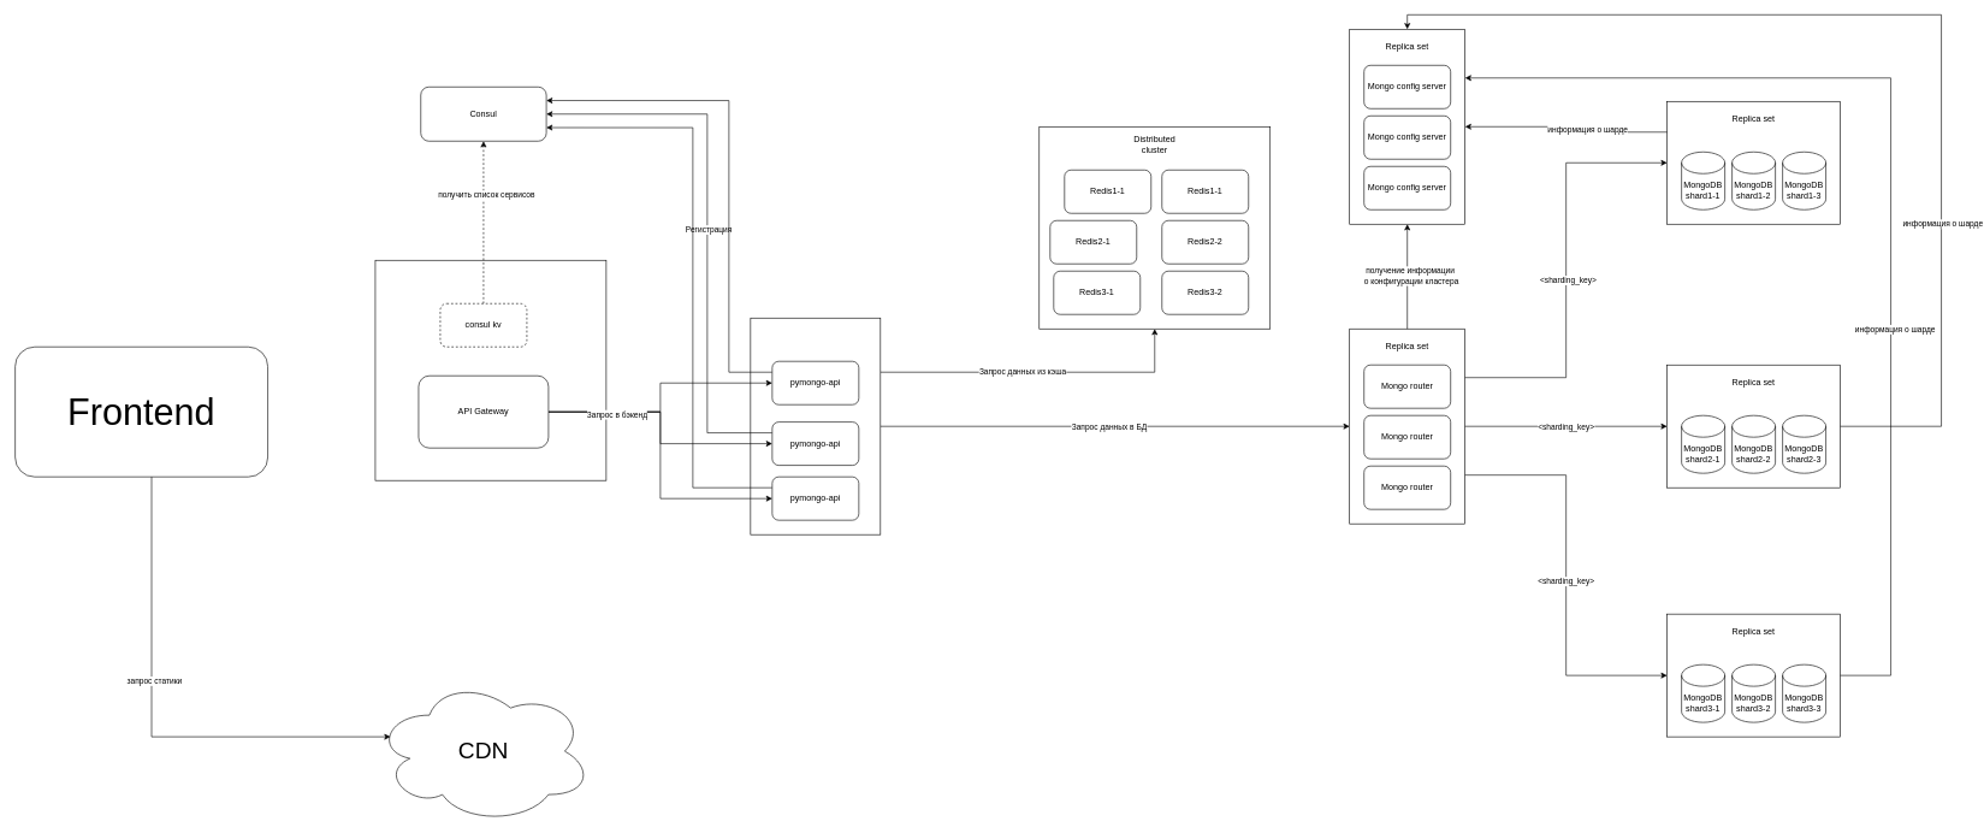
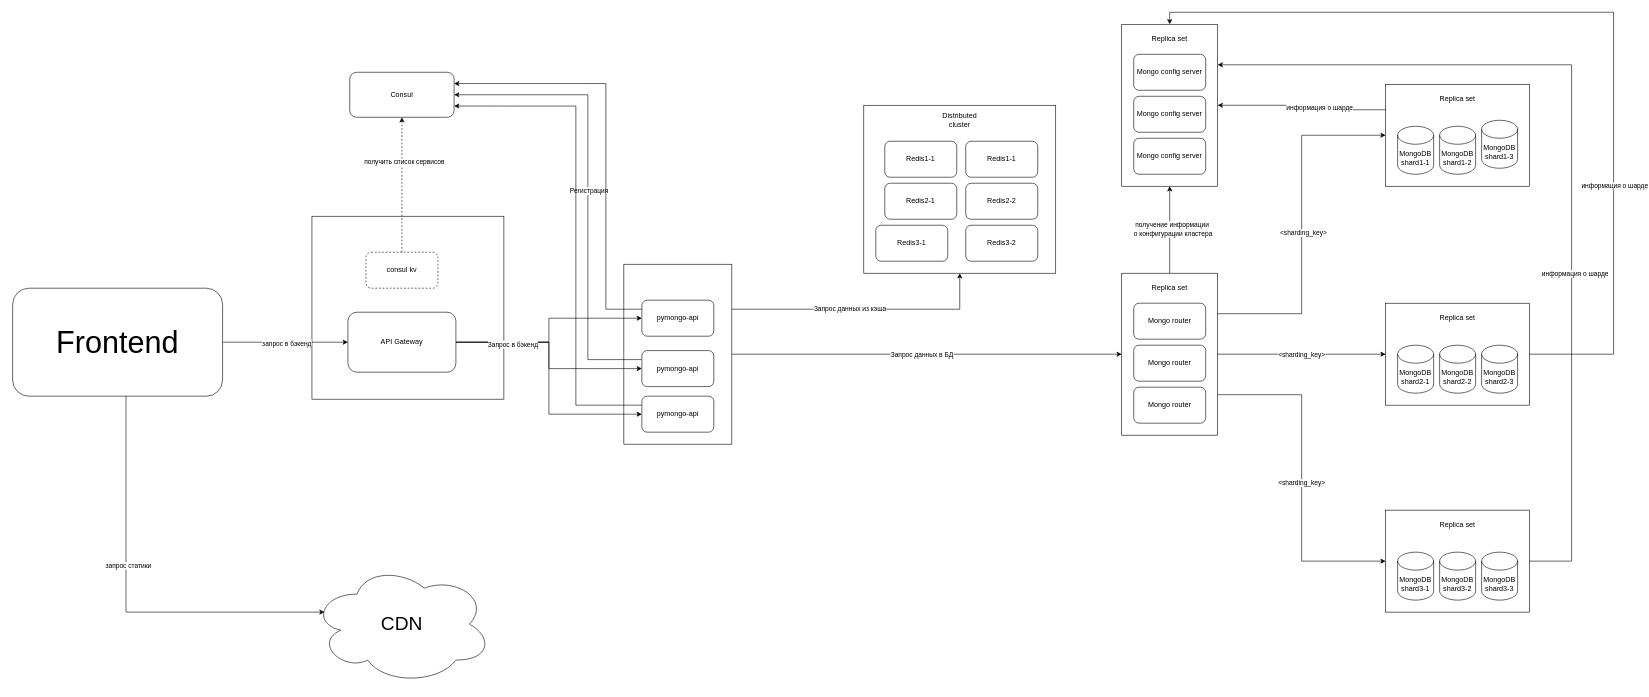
  <mxCell id="0" />
  <mxCell id="1" parent="0" />
  <mxCell id="2" value="" style="rounded=0;whiteSpace=wrap;html=1;" vertex="1" parent="1"><mxGeometry x="519" y="360" width="320" height="305" as="geometry" /></mxCell>
  <mxCell id="3" style="edgeStyle=orthogonalEdgeStyle;rounded=0;orthogonalLoop=1;jettySize=auto;html=1;entryX=0;entryY=0.5;entryDx=0;entryDy=0;" edge="1" parent="1" source="7" target="36"><mxGeometry relative="1" as="geometry" /></mxCell>
  <mxCell id="4" value="Запрос данных в БД" style="edgeLabel;html=1;align=center;verticalAlign=middle;resizable=0;points=[];" vertex="1" connectable="0" parent="3"><mxGeometry x="-0.028" y="-1" relative="1" as="geometry"><mxPoint as="offset" /></mxGeometry></mxCell>
  <mxCell id="5" style="edgeStyle=orthogonalEdgeStyle;rounded=0;orthogonalLoop=1;jettySize=auto;html=1;exitX=1;exitY=0.25;exitDx=0;exitDy=0;entryX=0.5;entryY=1;entryDx=0;entryDy=0;" edge="1" parent="1" source="7" target="54"><mxGeometry relative="1" as="geometry" /></mxCell>
  <mxCell id="6" value="Запрос данных из кэша" style="edgeLabel;html=1;align=center;verticalAlign=middle;resizable=0;points=[];" vertex="1" connectable="0" parent="5"><mxGeometry x="-0.113" y="1" relative="1" as="geometry"><mxPoint x="1" as="offset" /></mxGeometry></mxCell>
  <mxCell id="7" value="" style="rounded=0;whiteSpace=wrap;html=1;" vertex="1" parent="1"><mxGeometry x="1039" y="440" width="180" height="300" as="geometry" /></mxCell>
  <mxCell id="8" style="edgeStyle=orthogonalEdgeStyle;rounded=0;orthogonalLoop=1;jettySize=auto;html=1;exitX=0;exitY=0.25;exitDx=0;exitDy=0;entryX=1;entryY=0.5;entryDx=0;entryDy=0;" edge="1" parent="1" source="10" target="76"><mxGeometry relative="1" as="geometry"><Array as="points"><mxPoint x="979" y="599" /><mxPoint x="979" y="158" /></Array></mxGeometry></mxCell>
  <mxCell id="9" value="Регистрация" style="edgeLabel;html=1;align=center;verticalAlign=middle;resizable=0;points=[];" vertex="1" connectable="0" parent="8"><mxGeometry x="-0.011" relative="1" as="geometry"><mxPoint x="1" y="1" as="offset" /></mxGeometry></mxCell>
  <mxCell id="10" value="pymongo-api" style="rounded=1;whiteSpace=wrap;html=1;" parent="1" vertex="1"><mxGeometry x="1069" y="584" width="120" height="60" as="geometry" /></mxCell>
  <mxCell id="11" value="" style="group" parent="1" vertex="1" connectable="0"><mxGeometry x="2309" y="850" width="240" height="170" as="geometry" /></mxCell>
  <mxCell id="12" value="" style="rounded=0;whiteSpace=wrap;html=1;" parent="11" vertex="1"><mxGeometry width="240" height="170" as="geometry" /></mxCell>
  <mxCell id="13" value="MongoDB&lt;div&gt;shard3-1&lt;/div&gt;" style="shape=cylinder3;whiteSpace=wrap;html=1;boundedLbl=1;backgroundOutline=1;size=15;" parent="11" vertex="1"><mxGeometry x="20" y="70" width="60" height="80" as="geometry" /></mxCell>
  <mxCell id="14" value="MongoDB&lt;div&gt;shard3-2&lt;/div&gt;" style="shape=cylinder3;whiteSpace=wrap;html=1;boundedLbl=1;backgroundOutline=1;size=15;" parent="11" vertex="1"><mxGeometry x="90" y="70" width="60" height="80" as="geometry" /></mxCell>
  <mxCell id="15" value="MongoDB&lt;div&gt;shard3-3&lt;/div&gt;" style="shape=cylinder3;whiteSpace=wrap;html=1;boundedLbl=1;backgroundOutline=1;size=15;" parent="11" vertex="1"><mxGeometry x="160" y="70" width="60" height="80" as="geometry" /></mxCell>
  <mxCell id="16" value="Replica set" style="text;html=1;align=center;verticalAlign=middle;whiteSpace=wrap;rounded=0;" parent="11" vertex="1"><mxGeometry x="75" y="10" width="90" height="30" as="geometry" /></mxCell>
  <mxCell id="17" value="" style="group" parent="1" vertex="1" connectable="0"><mxGeometry x="2309" y="505" width="240" height="170" as="geometry" /></mxCell>
  <mxCell id="18" value="" style="rounded=0;whiteSpace=wrap;html=1;" parent="17" vertex="1"><mxGeometry width="240" height="170" as="geometry" /></mxCell>
  <mxCell id="19" value="MongoDB&lt;br&gt;shard2-1" style="shape=cylinder3;whiteSpace=wrap;html=1;boundedLbl=1;backgroundOutline=1;size=15;" parent="17" vertex="1"><mxGeometry x="20" y="70" width="60" height="80" as="geometry" /></mxCell>
  <mxCell id="20" value="MongoDB&lt;br&gt;shard2-2" style="shape=cylinder3;whiteSpace=wrap;html=1;boundedLbl=1;backgroundOutline=1;size=15;" parent="17" vertex="1"><mxGeometry x="90" y="70" width="60" height="80" as="geometry" /></mxCell>
  <mxCell id="21" value="MongoDB&lt;br&gt;shard2-3" style="shape=cylinder3;whiteSpace=wrap;html=1;boundedLbl=1;backgroundOutline=1;size=15;" parent="17" vertex="1"><mxGeometry x="160" y="70" width="60" height="80" as="geometry" /></mxCell>
  <mxCell id="22" value="Replica set" style="text;html=1;align=center;verticalAlign=middle;whiteSpace=wrap;rounded=0;" parent="17" vertex="1"><mxGeometry x="75" y="10" width="90" height="30" as="geometry" /></mxCell>
  <mxCell id="23" value="" style="group" parent="1" vertex="1" connectable="0"><mxGeometry x="2309" y="140" width="240" height="170" as="geometry" /></mxCell>
  <mxCell id="24" value="" style="rounded=0;whiteSpace=wrap;html=1;" parent="23" vertex="1"><mxGeometry width="240" height="170" as="geometry" /></mxCell>
  <mxCell id="25" value="MongoDB&lt;div&gt;shard1-1&lt;/div&gt;" style="shape=cylinder3;whiteSpace=wrap;html=1;boundedLbl=1;backgroundOutline=1;size=15;" parent="23" vertex="1"><mxGeometry x="20" y="70" width="60" height="80" as="geometry" /></mxCell>
  <mxCell id="26" value="MongoDB&lt;div&gt;shard1-2&lt;/div&gt;" style="shape=cylinder3;whiteSpace=wrap;html=1;boundedLbl=1;backgroundOutline=1;size=15;" parent="23" vertex="1"><mxGeometry x="90" y="70" width="60" height="80" as="geometry" /></mxCell>
- <mxCell id="27" value="MongoDB&lt;div&gt;shard1-3&lt;/div&gt;" style="shape=cylinder3;whiteSpace=wrap;html=1;boundedLbl=1;backgroundOutline=1;size=15;" parent="23" vertex="1"><mxGeometry x="160" y="70" width="60" height="80" as="geometry" /></mxCell>
+ <mxCell id="27" value="MongoDB&lt;div&gt;shard1-3&lt;/div&gt;" style="shape=cylinder3;whiteSpace=wrap;html=1;boundedLbl=1;backgroundOutline=1;size=15;" parent="23" vertex="1"><mxGeometry x="160" y="60" width="60" height="80" as="geometry" /></mxCell>
  <mxCell id="28" value="Replica set" style="text;html=1;align=center;verticalAlign=middle;whiteSpace=wrap;rounded=0;" parent="23" vertex="1"><mxGeometry x="75" y="10" width="90" height="30" as="geometry" /></mxCell>
  <mxCell id="29" value="" style="group" parent="1" vertex="1" connectable="0"><mxGeometry x="1869" y="40" width="160" height="270" as="geometry" /></mxCell>
  <mxCell id="30" value="" style="rounded=0;whiteSpace=wrap;html=1;" parent="29" vertex="1"><mxGeometry width="160" height="270" as="geometry" /></mxCell>
  <mxCell id="31" value="Mongo config server" style="rounded=1;whiteSpace=wrap;html=1;" parent="29" vertex="1"><mxGeometry x="20" y="50" width="120" height="60" as="geometry" /></mxCell>
  <mxCell id="32" value="Mongo config server" style="rounded=1;whiteSpace=wrap;html=1;" parent="29" vertex="1"><mxGeometry x="20" y="120" width="120" height="60" as="geometry" /></mxCell>
  <mxCell id="33" value="Mongo config server" style="rounded=1;whiteSpace=wrap;html=1;" parent="29" vertex="1"><mxGeometry x="20" y="190" width="120" height="60" as="geometry" /></mxCell>
  <mxCell id="34" value="Replica set" style="text;html=1;align=center;verticalAlign=middle;whiteSpace=wrap;rounded=0;" parent="29" vertex="1"><mxGeometry x="35" y="10" width="90" height="30" as="geometry" /></mxCell>
  <mxCell id="35" value="" style="group" parent="1" vertex="1" connectable="0"><mxGeometry x="1869" y="455" width="160" height="270" as="geometry" /></mxCell>
  <mxCell id="36" value="" style="rounded=0;whiteSpace=wrap;html=1;" parent="35" vertex="1"><mxGeometry width="160" height="270" as="geometry" /></mxCell>
  <mxCell id="37" value="Mongo router" style="rounded=1;whiteSpace=wrap;html=1;" parent="35" vertex="1"><mxGeometry x="20" y="50" width="120" height="60" as="geometry" /></mxCell>
  <mxCell id="38" value="Mongo router" style="rounded=1;whiteSpace=wrap;html=1;" parent="35" vertex="1"><mxGeometry x="20" y="120" width="120" height="60" as="geometry" /></mxCell>
  <mxCell id="39" value="Mongo router" style="rounded=1;whiteSpace=wrap;html=1;" parent="35" vertex="1"><mxGeometry x="20" y="190" width="120" height="60" as="geometry" /></mxCell>
  <mxCell id="40" value="Replica set" style="text;html=1;align=center;verticalAlign=middle;whiteSpace=wrap;rounded=0;" parent="35" vertex="1"><mxGeometry x="35" y="10" width="90" height="30" as="geometry" /></mxCell>
  <mxCell id="41" style="edgeStyle=orthogonalEdgeStyle;rounded=0;orthogonalLoop=1;jettySize=auto;html=1;entryX=0;entryY=0.5;entryDx=0;entryDy=0;" parent="1" source="36" target="18" edge="1"><mxGeometry relative="1" as="geometry" /></mxCell>
  <mxCell id="42" value="&amp;lt;sharding_key&amp;gt;" style="edgeLabel;html=1;align=center;verticalAlign=middle;resizable=0;points=[];" vertex="1" connectable="0" parent="41"><mxGeometry x="-0.014" y="-1" relative="1" as="geometry"><mxPoint x="1" as="offset" /></mxGeometry></mxCell>
  <mxCell id="43" style="edgeStyle=orthogonalEdgeStyle;rounded=0;orthogonalLoop=1;jettySize=auto;html=1;exitX=1;exitY=0.25;exitDx=0;exitDy=0;entryX=0;entryY=0.5;entryDx=0;entryDy=0;" parent="1" source="36" target="24" edge="1"><mxGeometry relative="1" as="geometry" /></mxCell>
  <mxCell id="44" value="&amp;lt;sharding_key&amp;gt;" style="edgeLabel;html=1;align=center;verticalAlign=middle;resizable=0;points=[];" vertex="1" connectable="0" parent="43"><mxGeometry x="-0.049" y="-2" relative="1" as="geometry"><mxPoint as="offset" /></mxGeometry></mxCell>
  <mxCell id="45" style="edgeStyle=orthogonalEdgeStyle;rounded=0;orthogonalLoop=1;jettySize=auto;html=1;exitX=1;exitY=0.75;exitDx=0;exitDy=0;entryX=0;entryY=0.5;entryDx=0;entryDy=0;" parent="1" source="36" target="12" edge="1"><mxGeometry relative="1" as="geometry" /></mxCell>
  <mxCell id="46" value="&amp;lt;sharding_key&amp;gt;" style="edgeLabel;html=1;align=center;verticalAlign=middle;resizable=0;points=[];" vertex="1" connectable="0" parent="45"><mxGeometry x="0.028" y="-1" relative="1" as="geometry"><mxPoint as="offset" /></mxGeometry></mxCell>
  <mxCell id="47" style="edgeStyle=orthogonalEdgeStyle;rounded=0;orthogonalLoop=1;jettySize=auto;html=1;exitX=1;exitY=0.5;exitDx=0;exitDy=0;entryX=0.5;entryY=0;entryDx=0;entryDy=0;" parent="1" source="18" target="30" edge="1"><mxGeometry relative="1" as="geometry"><Array as="points"><mxPoint x="2689" y="590" /><mxPoint x="2689" y="20" /><mxPoint x="1949" y="20" /></Array></mxGeometry></mxCell>
  <mxCell id="48" value="информация о шарде" style="edgeLabel;html=1;align=center;verticalAlign=middle;resizable=0;points=[];" vertex="1" connectable="0" parent="47"><mxGeometry x="-0.428" y="-1" relative="1" as="geometry"><mxPoint y="-1" as="offset" /></mxGeometry></mxCell>
  <mxCell id="49" style="edgeStyle=orthogonalEdgeStyle;rounded=0;orthogonalLoop=1;jettySize=auto;html=1;exitX=1;exitY=0.5;exitDx=0;exitDy=0;entryX=1;entryY=0.25;entryDx=0;entryDy=0;" parent="1" source="12" target="30" edge="1"><mxGeometry relative="1" as="geometry"><Array as="points"><mxPoint x="2619" y="935" /><mxPoint x="2619" y="107" /></Array></mxGeometry></mxCell>
  <mxCell id="50" value="информация о шарде" style="edgeLabel;html=1;align=center;verticalAlign=middle;resizable=0;points=[];" vertex="1" connectable="0" parent="49"><mxGeometry x="-0.262" y="-5" relative="1" as="geometry"><mxPoint as="offset" /></mxGeometry></mxCell>
  <mxCell id="51" style="edgeStyle=orthogonalEdgeStyle;rounded=0;orthogonalLoop=1;jettySize=auto;html=1;exitX=0;exitY=0.25;exitDx=0;exitDy=0;entryX=1;entryY=0.5;entryDx=0;entryDy=0;" parent="1" source="24" target="30" edge="1"><mxGeometry relative="1" as="geometry" /></mxCell>
  <mxCell id="52" value="информация о шарде" style="edgeLabel;html=1;align=center;verticalAlign=middle;resizable=0;points=[];" vertex="1" connectable="0" parent="51"><mxGeometry x="-0.235" y="-4" relative="1" as="geometry"><mxPoint x="-1" as="offset" /></mxGeometry></mxCell>
  <mxCell id="53" value="" style="group" parent="1" vertex="1" connectable="0"><mxGeometry x="1439" y="175" width="320" height="280" as="geometry" /></mxCell>
  <mxCell id="54" value="" style="rounded=0;whiteSpace=wrap;html=1;container=0;" parent="53" vertex="1"><mxGeometry width="320" height="280" as="geometry" /></mxCell>
  <mxCell id="55" value="Redis3-1" style="rounded=1;whiteSpace=wrap;html=1;container=0;" parent="53" vertex="1"><mxGeometry x="20" y="200" width="120" height="60" as="geometry" /></mxCell>
- <mxCell id="56" value="Redis2-1" style="rounded=1;whiteSpace=wrap;html=1;container=0;" parent="53" vertex="1"><mxGeometry x="15" y="130" width="120" height="60" as="geometry" /></mxCell>
+ <mxCell id="56" value="Redis2-1" style="rounded=1;whiteSpace=wrap;html=1;container=0;" parent="53" vertex="1"><mxGeometry x="35" y="130" width="120" height="60" as="geometry" /></mxCell>
  <mxCell id="57" value="Redis1-1" style="rounded=1;whiteSpace=wrap;html=1;container=0;" parent="53" vertex="1"><mxGeometry x="35" y="60" width="120" height="60" as="geometry" /></mxCell>
  <mxCell id="58" value="Distributed cluster" style="text;html=1;align=center;verticalAlign=middle;whiteSpace=wrap;rounded=0;container=0;" parent="53" vertex="1"><mxGeometry x="130" y="10" width="60" height="30" as="geometry" /></mxCell>
  <mxCell id="59" value="Redis1-1" style="rounded=1;whiteSpace=wrap;html=1;container=0;" parent="53" vertex="1"><mxGeometry x="170" y="60" width="120" height="60" as="geometry" /></mxCell>
  <mxCell id="60" value="Redis2-2" style="rounded=1;whiteSpace=wrap;html=1;container=0;" parent="53" vertex="1"><mxGeometry x="170" y="130" width="120" height="60" as="geometry" /></mxCell>
  <mxCell id="61" value="Redis3-2" style="rounded=1;whiteSpace=wrap;html=1;container=0;" parent="53" vertex="1"><mxGeometry x="170" y="200" width="120" height="60" as="geometry" /></mxCell>
  <mxCell id="62" style="edgeStyle=orthogonalEdgeStyle;rounded=0;orthogonalLoop=1;jettySize=auto;html=1;exitX=0;exitY=0.25;exitDx=0;exitDy=0;entryX=1;entryY=0.25;entryDx=0;entryDy=0;" edge="1" parent="1" source="63" target="76"><mxGeometry relative="1" as="geometry"><Array as="points"><mxPoint x="1009" y="515" /><mxPoint x="1009" y="139" /></Array></mxGeometry></mxCell>
  <mxCell id="63" value="pymongo-api" style="rounded=1;whiteSpace=wrap;html=1;" vertex="1" parent="1"><mxGeometry x="1069" y="500" width="120" height="60" as="geometry" /></mxCell>
  <mxCell id="64" style="edgeStyle=orthogonalEdgeStyle;rounded=0;orthogonalLoop=1;jettySize=auto;html=1;exitX=0;exitY=0.25;exitDx=0;exitDy=0;entryX=1;entryY=0.75;entryDx=0;entryDy=0;" edge="1" parent="1" source="65" target="76"><mxGeometry relative="1" as="geometry"><Array as="points"><mxPoint x="959" y="675" /><mxPoint x="959" y="176" /></Array></mxGeometry></mxCell>
  <mxCell id="65" value="pymongo-api" style="rounded=1;whiteSpace=wrap;html=1;" vertex="1" parent="1"><mxGeometry x="1069" y="660" width="120" height="60" as="geometry" /></mxCell>
+ <mxCell id="66" style="edgeStyle=orthogonalEdgeStyle;rounded=0;orthogonalLoop=1;jettySize=auto;html=1;entryX=0;entryY=0.5;entryDx=0;entryDy=0;" edge="1" parent="1" source="68" target="75"><mxGeometry relative="1" as="geometry" /></mxCell>
+ <mxCell id="67" value="запрос в бэкенд" style="edgeLabel;html=1;align=center;verticalAlign=middle;resizable=0;points=[];" vertex="1" connectable="0" parent="66"><mxGeometry x="0.018" y="-1" relative="1" as="geometry"><mxPoint as="offset" /></mxGeometry></mxCell>
  <mxCell id="68" value="Frontend" style="rounded=1;whiteSpace=wrap;html=1;fontSize=51;" vertex="1" parent="1"><mxGeometry x="20" y="480" width="350" height="180" as="geometry" /></mxCell>
  <mxCell id="69" style="edgeStyle=orthogonalEdgeStyle;rounded=0;orthogonalLoop=1;jettySize=auto;html=1;entryX=0.5;entryY=1;entryDx=0;entryDy=0;exitX=0.5;exitY=0;exitDx=0;exitDy=0;dashed=1;" edge="1" parent="1" source="79" target="76"><mxGeometry relative="1" as="geometry" /></mxCell>
  <mxCell id="70" value="получить список сервисов" style="edgeLabel;html=1;align=center;verticalAlign=middle;resizable=0;points=[];" vertex="1" connectable="0" parent="69"><mxGeometry x="0.34" y="-3" relative="1" as="geometry"><mxPoint as="offset" /></mxGeometry></mxCell>
  <mxCell id="71" style="edgeStyle=orthogonalEdgeStyle;rounded=0;orthogonalLoop=1;jettySize=auto;html=1;entryX=0;entryY=0.5;entryDx=0;entryDy=0;" edge="1" parent="1" source="75" target="63"><mxGeometry relative="1" as="geometry" /></mxCell>
  <mxCell id="72" style="edgeStyle=orthogonalEdgeStyle;rounded=0;orthogonalLoop=1;jettySize=auto;html=1;entryX=0;entryY=0.5;entryDx=0;entryDy=0;" edge="1" parent="1" source="75" target="10"><mxGeometry relative="1" as="geometry" /></mxCell>
  <mxCell id="73" style="edgeStyle=orthogonalEdgeStyle;rounded=0;orthogonalLoop=1;jettySize=auto;html=1;entryX=0;entryY=0.5;entryDx=0;entryDy=0;" edge="1" parent="1" source="75" target="65"><mxGeometry relative="1" as="geometry" /></mxCell>
  <mxCell id="74" value="Запрос в бэкенд" style="edgeLabel;html=1;align=center;verticalAlign=middle;resizable=0;points=[];" vertex="1" connectable="0" parent="73"><mxGeometry x="-0.562" y="-3" relative="1" as="geometry"><mxPoint as="offset" /></mxGeometry></mxCell>
  <mxCell id="75" value="API Gateway" style="rounded=1;whiteSpace=wrap;html=1;" vertex="1" parent="1"><mxGeometry x="579" y="520" width="180" height="100" as="geometry" /></mxCell>
  <mxCell id="76" value="Consul" style="rounded=1;whiteSpace=wrap;html=1;" vertex="1" parent="1"><mxGeometry x="582" y="120" width="174" height="75" as="geometry" /></mxCell>
  <mxCell id="77" style="edgeStyle=orthogonalEdgeStyle;rounded=0;orthogonalLoop=1;jettySize=auto;html=1;entryX=0.5;entryY=1;entryDx=0;entryDy=0;exitX=0.5;exitY=0;exitDx=0;exitDy=0;" edge="1" parent="1" source="36" target="30"><mxGeometry relative="1" as="geometry" /></mxCell>
  <mxCell id="78" value="получение информации&lt;div&gt;&amp;nbsp;о конфигурации кластера&lt;/div&gt;" style="edgeLabel;html=1;align=center;verticalAlign=middle;resizable=0;points=[];" vertex="1" connectable="0" parent="77"><mxGeometry x="0.016" y="-3" relative="1" as="geometry"><mxPoint as="offset" /></mxGeometry></mxCell>
  <mxCell id="79" value="consul kv" style="rounded=1;whiteSpace=wrap;html=1;dashed=1;" vertex="1" parent="1"><mxGeometry x="609" y="420" width="120" height="60" as="geometry" /></mxCell>
  <mxCell id="80" value="&lt;font style=&quot;font-size: 32px;&quot;&gt;CDN&lt;/font&gt;" style="ellipse;shape=cloud;whiteSpace=wrap;html=1;" vertex="1" parent="1"><mxGeometry x="519" y="940" width="300" height="200" as="geometry" /></mxCell>
  <mxCell id="81" style="edgeStyle=orthogonalEdgeStyle;rounded=0;orthogonalLoop=1;jettySize=auto;html=1;entryX=0.07;entryY=0.4;entryDx=0;entryDy=0;entryPerimeter=0;" edge="1" parent="1" source="68" target="80"><mxGeometry relative="1" as="geometry"><Array as="points"><mxPoint x="209" y="1020" /></Array></mxGeometry></mxCell>
  <mxCell id="82" value="запрос статики" style="edgeLabel;html=1;align=center;verticalAlign=middle;resizable=0;points=[];" vertex="1" connectable="0" parent="81"><mxGeometry x="-0.184" y="3" relative="1" as="geometry"><mxPoint as="offset" /></mxGeometry></mxCell>
